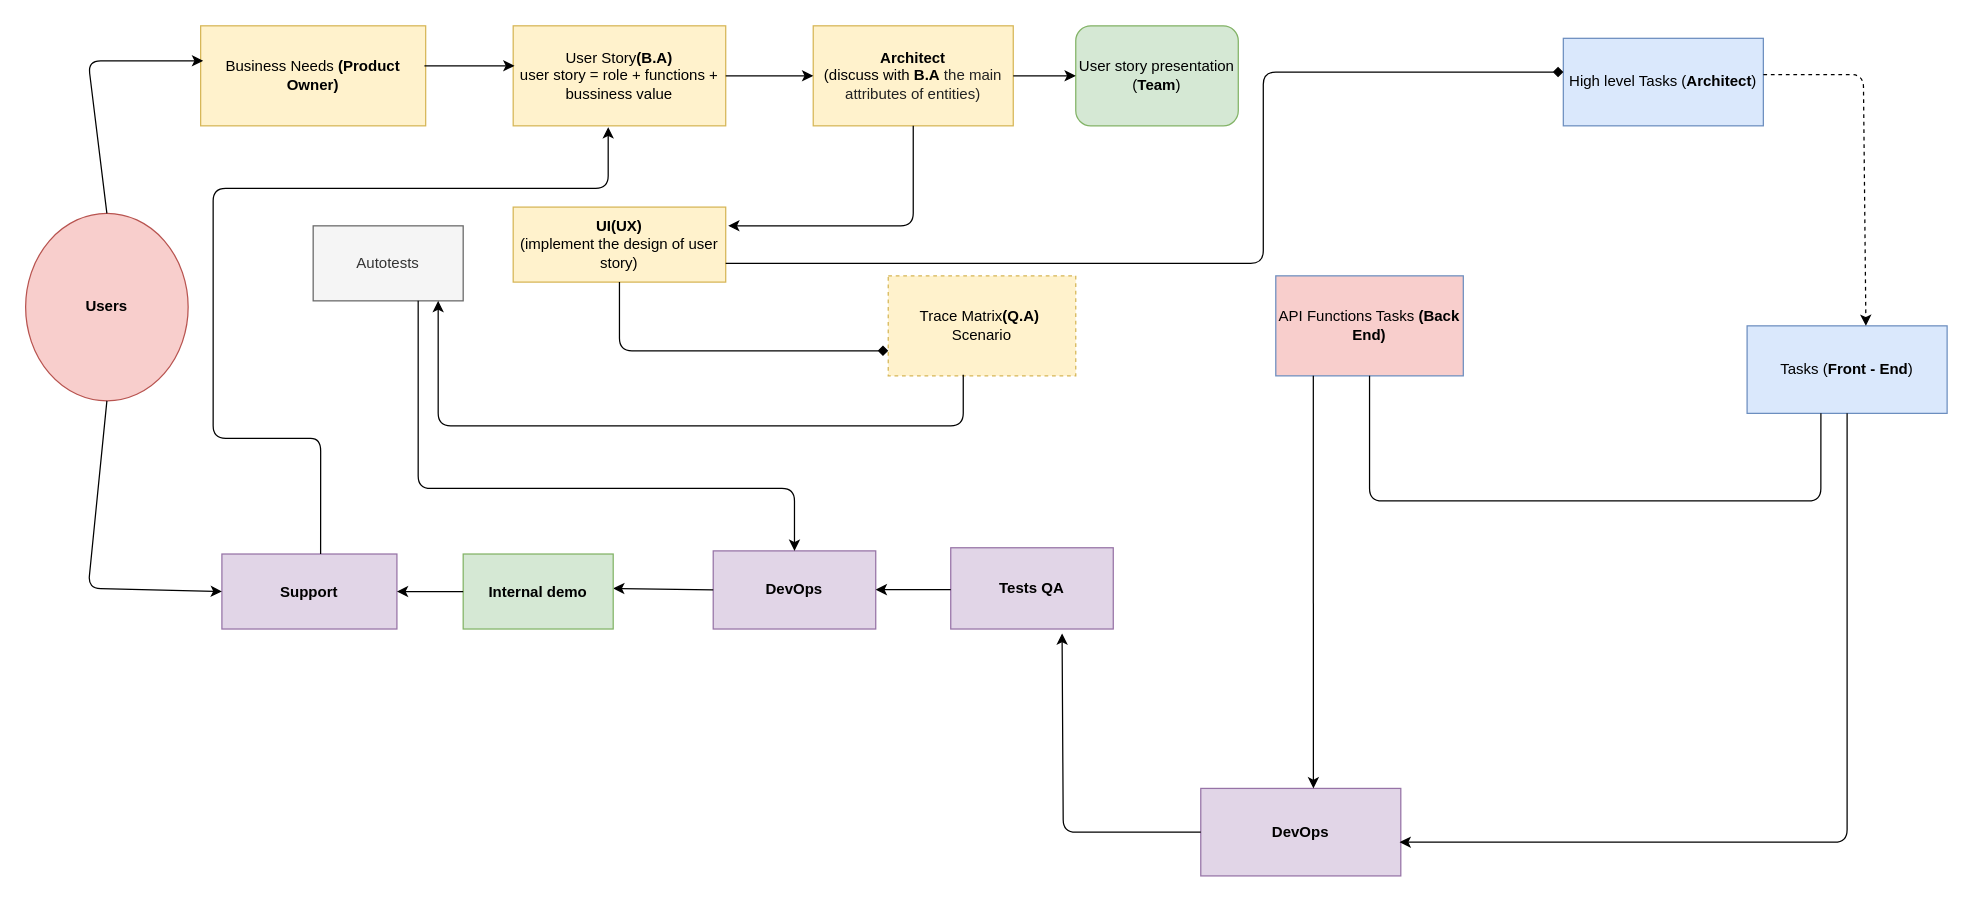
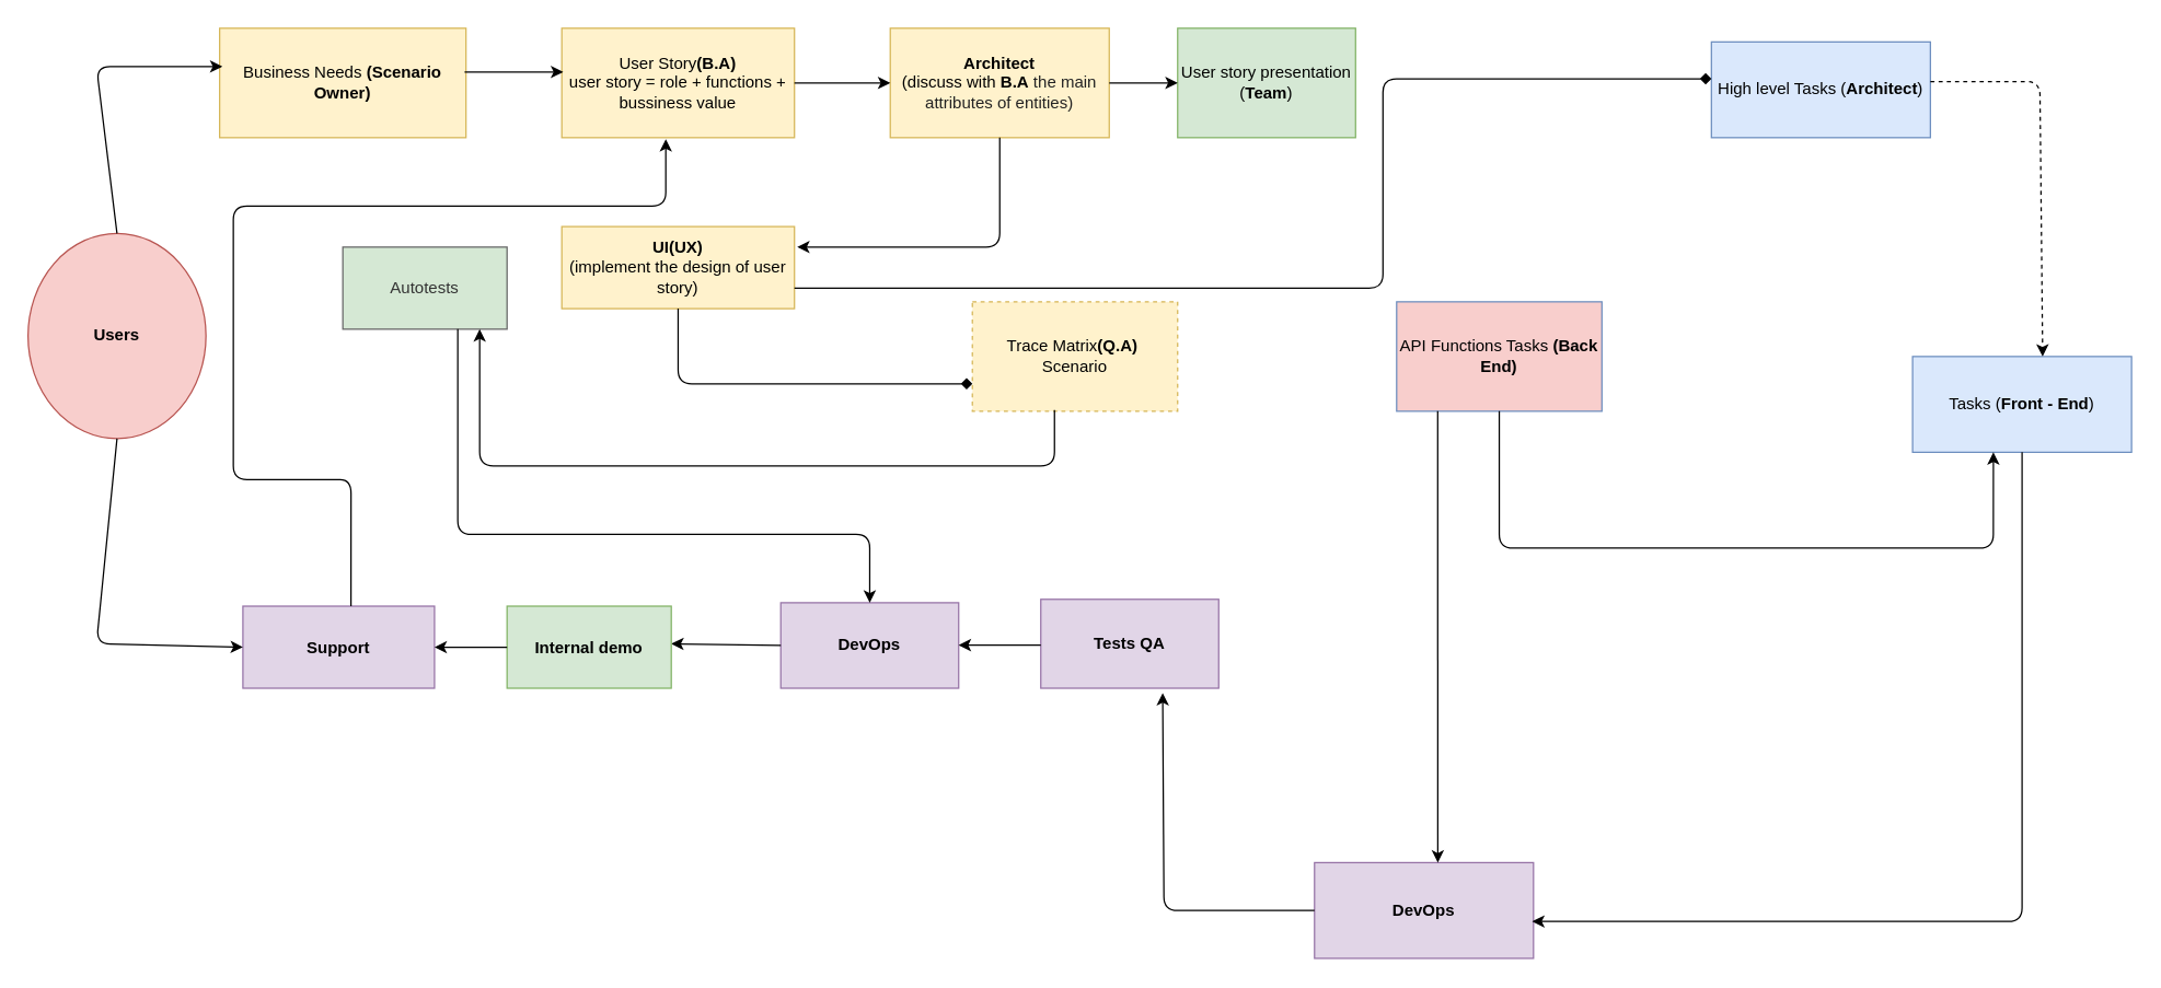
  <mxCell id="0" />
  <mxCell id="1" parent="0" />
- <mxCell id="2" value="Business Needs &lt;b&gt;(Product Owner)&lt;/b&gt;" style="rounded=0;whiteSpace=wrap;html=1;fillColor=#fff2cc;strokeColor=#d6b656;" parent="1" vertex="1"><mxGeometry x="160" y="20" width="180" height="80" as="geometry" /></mxCell>
+ <mxCell id="2" value="Business Needs &lt;b&gt;(Scenario Owner)&lt;/b&gt;" style="rounded=0;whiteSpace=wrap;html=1;fillColor=#fff2cc;strokeColor=#d6b656;" parent="1" vertex="1"><mxGeometry x="160" y="20" width="180" height="80" as="geometry" /></mxCell>
  <mxCell id="3" value="&lt;b&gt;Users&lt;/b&gt;" style="ellipse;whiteSpace=wrap;html=1;aspect=fixed;fillColor=#f8cecc;strokeColor=#b85450;" parent="1" vertex="1"><mxGeometry x="20" y="170" width="130" height="150" as="geometry" /></mxCell>
  <mxCell id="4" value="User Story&lt;b&gt;(B.A)&lt;/b&gt;&lt;br&gt;user story = role + functions + bussiness value" style="rounded=0;whiteSpace=wrap;html=1;fillColor=#fff2cc;strokeColor=#d6b656;" parent="1" vertex="1"><mxGeometry x="410" y="20" width="170" height="80" as="geometry" /></mxCell>
  <mxCell id="5" value="Trace Matrix&lt;b&gt;(Q.A)&lt;/b&gt;&amp;nbsp;&lt;br&gt;Scenario" style="rounded=0;whiteSpace=wrap;html=1;fillColor=#fff2cc;strokeColor=#d6b656;dashed=1;" parent="1" vertex="1"><mxGeometry x="710" y="220" width="150" height="80" as="geometry" /></mxCell>
  <mxCell id="6" value="API Functions Tasks&amp;nbsp;&lt;b&gt;(Back End)&lt;/b&gt;" style="rounded=0;whiteSpace=wrap;html=1;fillColor=#f8cecc;strokeColor=#6c8ebf;" parent="1" vertex="1"><mxGeometry x="1020" y="220" width="150" height="80" as="geometry" /></mxCell>
  <mxCell id="7" value="&lt;b&gt;Architect&lt;/b&gt;&lt;br&gt;(discuss with&lt;b&gt; B.A&amp;nbsp;&lt;/b&gt;&lt;span style=&quot;color: rgb(34 , 34 , 34) ; font-family: inherit ; text-align: left ; white-space: pre-wrap&quot;&gt;&lt;font style=&quot;font-size: 12px&quot;&gt;the main attributes of entities)&lt;/font&gt;&lt;/span&gt;" style="rounded=0;whiteSpace=wrap;html=1;fillColor=#fff2cc;strokeColor=#d6b656;" parent="1" vertex="1"><mxGeometry x="650" y="20" width="160" height="80" as="geometry" /></mxCell>
  <mxCell id="8" value="Tasks (&lt;b&gt;Front - End&lt;/b&gt;)" style="rounded=0;whiteSpace=wrap;html=1;fillColor=#dae8fc;strokeColor=#6c8ebf;" parent="1" vertex="1"><mxGeometry x="1397" y="260" width="160" height="70" as="geometry" /></mxCell>
  <mxCell id="9" value="High level Tasks (&lt;b&gt;Architect&lt;/b&gt;)" style="rounded=0;whiteSpace=wrap;html=1;fillColor=#dae8fc;strokeColor=#6c8ebf;" parent="1" vertex="1"><mxGeometry x="1250" y="30" width="160" height="70" as="geometry" /></mxCell>
  <mxCell id="10" value="&lt;b&gt;UI(UX)&lt;/b&gt;&lt;br&gt;(implement the design of user story)" style="rounded=0;whiteSpace=wrap;html=1;fillColor=#fff2cc;strokeColor=#d6b656;" parent="1" vertex="1"><mxGeometry x="410" y="165" width="170" height="60" as="geometry" /></mxCell>
- <mxCell id="11" value="Autotests" style="rounded=0;whiteSpace=wrap;html=1;fillColor=#f5f5f5;strokeColor=#666666;fontColor=#333333;" parent="1" vertex="1"><mxGeometry x="250" y="180" width="120" height="60" as="geometry" /></mxCell>
+ <mxCell id="11" value="Autotests" style="rounded=0;whiteSpace=wrap;html=1;fillColor=#d5e8d4;strokeColor=#666666;fontColor=#333333;" parent="1" vertex="1"><mxGeometry x="250" y="180" width="120" height="60" as="geometry" /></mxCell>
  <mxCell id="12" value="&lt;b&gt;DevOps&lt;/b&gt;" style="rounded=0;whiteSpace=wrap;html=1;fillColor=#e1d5e7;strokeColor=#9673a6;" parent="1" vertex="1"><mxGeometry x="960" y="630" width="160" height="70" as="geometry" /></mxCell>
  <mxCell id="13" value="&lt;b&gt;Tests QA&lt;/b&gt;" style="rounded=0;whiteSpace=wrap;html=1;fillColor=#e1d5e7;strokeColor=#9673a6;" parent="1" vertex="1"><mxGeometry x="760" y="437.5" width="130" height="65" as="geometry" /></mxCell>
  <mxCell id="14" value="&lt;b&gt;DevOps&lt;/b&gt;" style="rounded=0;whiteSpace=wrap;html=1;fillColor=#e1d5e7;strokeColor=#9673a6;" parent="1" vertex="1"><mxGeometry x="570" y="440" width="130" height="62.5" as="geometry" /></mxCell>
  <mxCell id="15" value="&lt;b&gt;Support&lt;/b&gt;" style="rounded=0;whiteSpace=wrap;html=1;fillColor=#e1d5e7;strokeColor=#9673a6;" parent="1" vertex="1"><mxGeometry x="177" y="442.5" width="140" height="60" as="geometry" /></mxCell>
  <mxCell id="16" value="" style="endArrow=classic;html=1;exitX=0.5;exitY=1;exitDx=0;exitDy=0;entryX=0;entryY=0.5;entryDx=0;entryDy=0;" parent="1" source="3" target="15" edge="1"><mxGeometry width="50" height="50" relative="1" as="geometry"><mxPoint x="90" y="440" as="sourcePoint" /><mxPoint x="140" y="390" as="targetPoint" /><Array as="points"><mxPoint x="70" y="470" /></Array></mxGeometry></mxCell>
  <mxCell id="17" value="" style="endArrow=classic;html=1;exitX=0.5;exitY=0;exitDx=0;exitDy=0;entryX=0.011;entryY=0.35;entryDx=0;entryDy=0;entryPerimeter=0;" parent="1" source="3" target="2" edge="1"><mxGeometry width="50" height="50" relative="1" as="geometry"><mxPoint x="50" y="100" as="sourcePoint" /><mxPoint x="100" y="50" as="targetPoint" /><Array as="points"><mxPoint x="70" y="48" /></Array></mxGeometry></mxCell>
  <mxCell id="18" value="" style="endArrow=classic;html=1;exitX=0.564;exitY=0;exitDx=0;exitDy=0;exitPerimeter=0;entryX=0.447;entryY=1.013;entryDx=0;entryDy=0;entryPerimeter=0;" parent="1" source="15" target="4" edge="1"><mxGeometry width="50" height="50" relative="1" as="geometry"><mxPoint x="210" y="400" as="sourcePoint" /><mxPoint x="170" y="140" as="targetPoint" /><Array as="points"><mxPoint x="256" y="350" /><mxPoint x="240" y="350" /><mxPoint x="170" y="350" /><mxPoint x="170" y="150" /><mxPoint x="486" y="150" /></Array></mxGeometry></mxCell>
  <mxCell id="19" value="" style="endArrow=classic;html=1;exitX=0.7;exitY=1;exitDx=0;exitDy=0;entryX=0.5;entryY=0;entryDx=0;entryDy=0;exitPerimeter=0;" parent="1" source="11" target="14" edge="1"><mxGeometry width="50" height="50" relative="1" as="geometry"><mxPoint x="490" y="370" as="sourcePoint" /><mxPoint x="540" y="320" as="targetPoint" /><Array as="points"><mxPoint x="334" y="390" /><mxPoint x="635" y="390" /></Array></mxGeometry></mxCell>
  <mxCell id="20" value="" style="endArrow=classic;html=1;entryX=0.006;entryY=0.4;entryDx=0;entryDy=0;entryPerimeter=0;" parent="1" target="4" edge="1"><mxGeometry width="50" height="50" relative="1" as="geometry"><mxPoint x="339" y="52" as="sourcePoint" /><mxPoint x="410" y="40" as="targetPoint" /></mxGeometry></mxCell>
  <mxCell id="21" value="" style="endArrow=classic;html=1;exitX=1;exitY=0.414;exitDx=0;exitDy=0;entryX=0.594;entryY=0;entryDx=0;entryDy=0;exitPerimeter=0;entryPerimeter=0;dashed=1;" parent="1" source="9" target="8" edge="1"><mxGeometry width="50" height="50" relative="1" as="geometry"><mxPoint x="1230" y="470" as="sourcePoint" /><mxPoint x="1280" y="420" as="targetPoint" /><Array as="points"><mxPoint x="1490" y="59" /></Array></mxGeometry></mxCell>
- <mxCell id="22" value="" style="endArrow=none;html=1;exitX=0.5;exitY=1;exitDx=0;exitDy=0;entryX=0.369;entryY=1;entryDx=0;entryDy=0;entryPerimeter=0;" parent="1" source="6" target="8" edge="1"><mxGeometry width="50" height="50" relative="1" as="geometry"><mxPoint x="990" y="420" as="sourcePoint" /><mxPoint x="1040" y="370" as="targetPoint" /><Array as="points"><mxPoint x="1095" y="400" /><mxPoint x="1456" y="400" /></Array></mxGeometry></mxCell>
+ <mxCell id="22" value="" style="endArrow=classic;html=1;exitX=0.5;exitY=1;exitDx=0;exitDy=0;entryX=0.369;entryY=1;entryDx=0;entryDy=0;entryPerimeter=0;" parent="1" source="6" target="8" edge="1"><mxGeometry width="50" height="50" relative="1" as="geometry"><mxPoint x="990" y="420" as="sourcePoint" /><mxPoint x="1040" y="370" as="targetPoint" /><Array as="points"><mxPoint x="1095" y="400" /><mxPoint x="1456" y="400" /></Array></mxGeometry></mxCell>
  <mxCell id="23" value="" style="endArrow=classic;html=1;exitX=0.5;exitY=1;exitDx=0;exitDy=0;entryX=0.994;entryY=0.614;entryDx=0;entryDy=0;entryPerimeter=0;" parent="1" source="8" target="12" edge="1"><mxGeometry width="50" height="50" relative="1" as="geometry"><mxPoint x="1290" y="760" as="sourcePoint" /><mxPoint x="1340" y="710" as="targetPoint" /><Array as="points"><mxPoint x="1477" y="673" /></Array></mxGeometry></mxCell>
  <mxCell id="24" value="" style="endArrow=classic;html=1;exitX=0.4;exitY=0.988;exitDx=0;exitDy=0;exitPerimeter=0;" parent="1" source="5" edge="1"><mxGeometry width="50" height="50" relative="1" as="geometry"><mxPoint x="750" y="290" as="sourcePoint" /><mxPoint x="350" y="240" as="targetPoint" /><Array as="points"><mxPoint x="770" y="340" /><mxPoint x="350" y="340" /></Array></mxGeometry></mxCell>
  <mxCell id="25" value="" style="endArrow=classic;html=1;exitX=0;exitY=0.5;exitDx=0;exitDy=0;entryX=0.685;entryY=1.054;entryDx=0;entryDy=0;entryPerimeter=0;" parent="1" source="12" target="13" edge="1"><mxGeometry width="50" height="50" relative="1" as="geometry"><mxPoint x="930" y="467" as="sourcePoint" /><mxPoint x="890" y="430" as="targetPoint" /><Array as="points"><mxPoint x="850" y="665" /></Array></mxGeometry></mxCell>
  <mxCell id="26" value="" style="endArrow=classic;html=1;" parent="1" edge="1"><mxGeometry width="50" height="50" relative="1" as="geometry"><mxPoint x="760" y="471" as="sourcePoint" /><mxPoint x="700" y="471" as="targetPoint" /></mxGeometry></mxCell>
  <mxCell id="27" value="" style="endArrow=classic;html=1;exitX=0;exitY=0.5;exitDx=0;exitDy=0;" parent="1" source="14" edge="1"><mxGeometry width="50" height="50" relative="1" as="geometry"><mxPoint x="390" y="480" as="sourcePoint" /><mxPoint x="490" y="470" as="targetPoint" /></mxGeometry></mxCell>
  <mxCell id="28" value="" style="endArrow=classic;html=1;exitX=0.5;exitY=1;exitDx=0;exitDy=0;" parent="1" source="7" edge="1"><mxGeometry width="50" height="50" relative="1" as="geometry"><mxPoint x="670" y="210" as="sourcePoint" /><mxPoint x="582" y="180" as="targetPoint" /><Array as="points"><mxPoint y="180" x="730" /></Array></mxGeometry></mxCell>
  <mxCell id="29" value="" style="endArrow=diamond;html=1;exitX=0.5;exitY=1;exitDx=0;exitDy=0;entryX=0;entryY=0.75;entryDx=0;entryDy=0;" parent="1" source="10" target="5" edge="1"><mxGeometry width="50" height="50" relative="1" as="geometry"><mxPoint x="510" y="310" as="sourcePoint" /><mxPoint x="680" y="260" as="targetPoint" /><Array as="points"><mxPoint x="495" y="280" /></Array></mxGeometry></mxCell>
  <mxCell id="30" value="" style="endArrow=classic;html=1;exitX=1;exitY=0.5;exitDx=0;exitDy=0;entryX=0;entryY=0.5;entryDx=0;entryDy=0;" parent="1" source="4" target="7" edge="1"><mxGeometry width="50" height="50" relative="1" as="geometry"><mxPoint x="600" y="80" as="sourcePoint" /><mxPoint x="650" y="30" as="targetPoint" /></mxGeometry></mxCell>
  <mxCell id="31" value="" style="endArrow=diamond;html=1;entryX=0;entryY=0.386;entryDx=0;entryDy=0;entryPerimeter=0;exitX=1;exitY=0.75;exitDx=0;exitDy=0;" parent="1" source="10" target="9" edge="1"><mxGeometry width="50" height="50" relative="1" as="geometry"><mxPoint x="812" y="57" as="sourcePoint" /><mxPoint x="1030" y="50" as="targetPoint" /><Array as="points"><mxPoint x="1010" y="210" /><mxPoint x="1010" y="57" /></Array></mxGeometry></mxCell>
  <mxCell id="32" value="&lt;b&gt;Internal demo&lt;/b&gt;" style="rounded=0;whiteSpace=wrap;html=1;fillColor=#d5e8d4;strokeColor=#82b366;" vertex="1" parent="1"><mxGeometry x="370" y="442.5" width="120" height="60" as="geometry" /></mxCell>
  <mxCell id="33" value="" style="endArrow=classic;html=1;entryX=0.563;entryY=0;entryDx=0;entryDy=0;entryPerimeter=0;" edge="1" parent="1" target="12"><mxGeometry width="50" height="50" relative="1" as="geometry"><mxPoint x="1050" y="300" as="sourcePoint" /><mxPoint x="1060" y="470" as="targetPoint" /></mxGeometry></mxCell>
- <mxCell id="34" value="User story presentation (&lt;b&gt;Team&lt;/b&gt;)" style="whiteSpace=wrap;html=1;fillColor=#d5e8d4;strokeColor=#82b366;rounded=1;" vertex="1" parent="1"><mxGeometry x="860" y="20" width="130" height="80" as="geometry" /></mxCell>
+ <mxCell id="34" value="User story presentation (&lt;b&gt;Team&lt;/b&gt;)" style="rounded=0;whiteSpace=wrap;html=1;fillColor=#d5e8d4;strokeColor=#82b366;" vertex="1" parent="1"><mxGeometry x="860" y="20" width="130" height="80" as="geometry" /></mxCell>
  <mxCell id="35" value="" style="endArrow=classic;html=1;exitX=1;exitY=0.5;exitDx=0;exitDy=0;entryX=0;entryY=0.5;entryDx=0;entryDy=0;" edge="1" parent="1" source="7" target="34"><mxGeometry width="50" height="50" relative="1" as="geometry"><mxPoint x="820" y="10" as="sourcePoint" /><mxPoint x="870" y="-40" as="targetPoint" /></mxGeometry></mxCell>
  <mxCell id="36" value="" style="endArrow=classic;html=1;exitX=0;exitY=0.5;exitDx=0;exitDy=0;entryX=1;entryY=0.5;entryDx=0;entryDy=0;" edge="1" parent="1" source="32" target="15"><mxGeometry width="50" height="50" relative="1" as="geometry"><mxPoint x="310" y="460" as="sourcePoint" /><mxPoint x="360" y="410" as="targetPoint" /></mxGeometry></mxCell>
